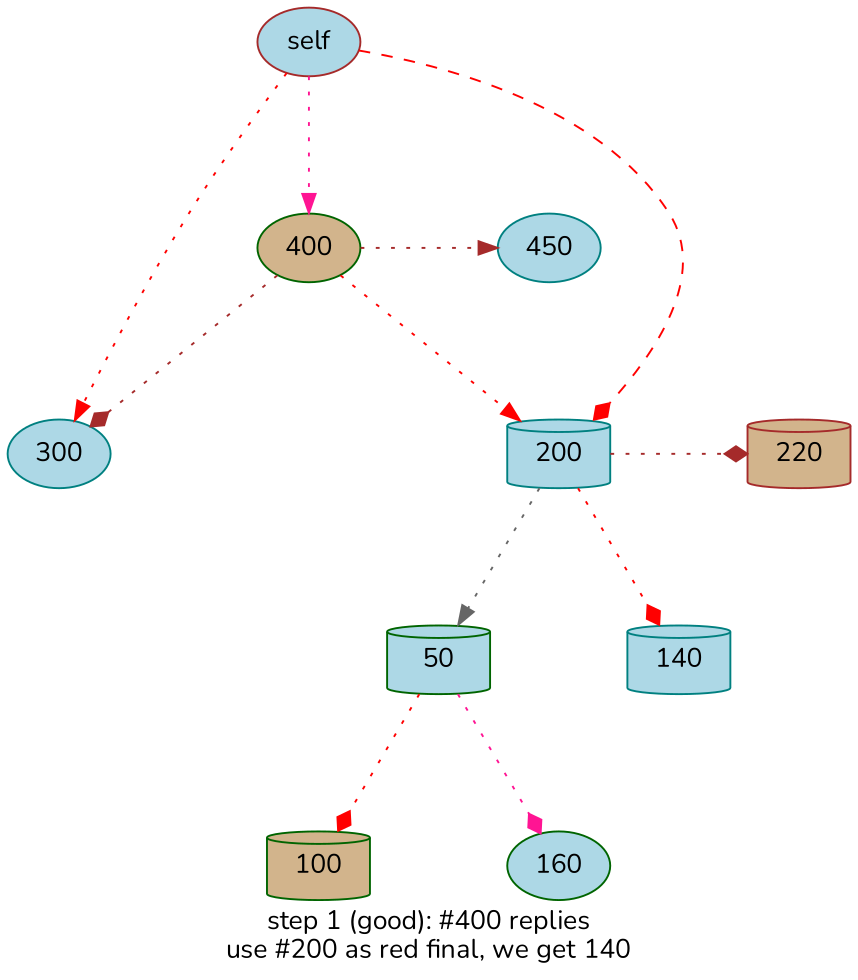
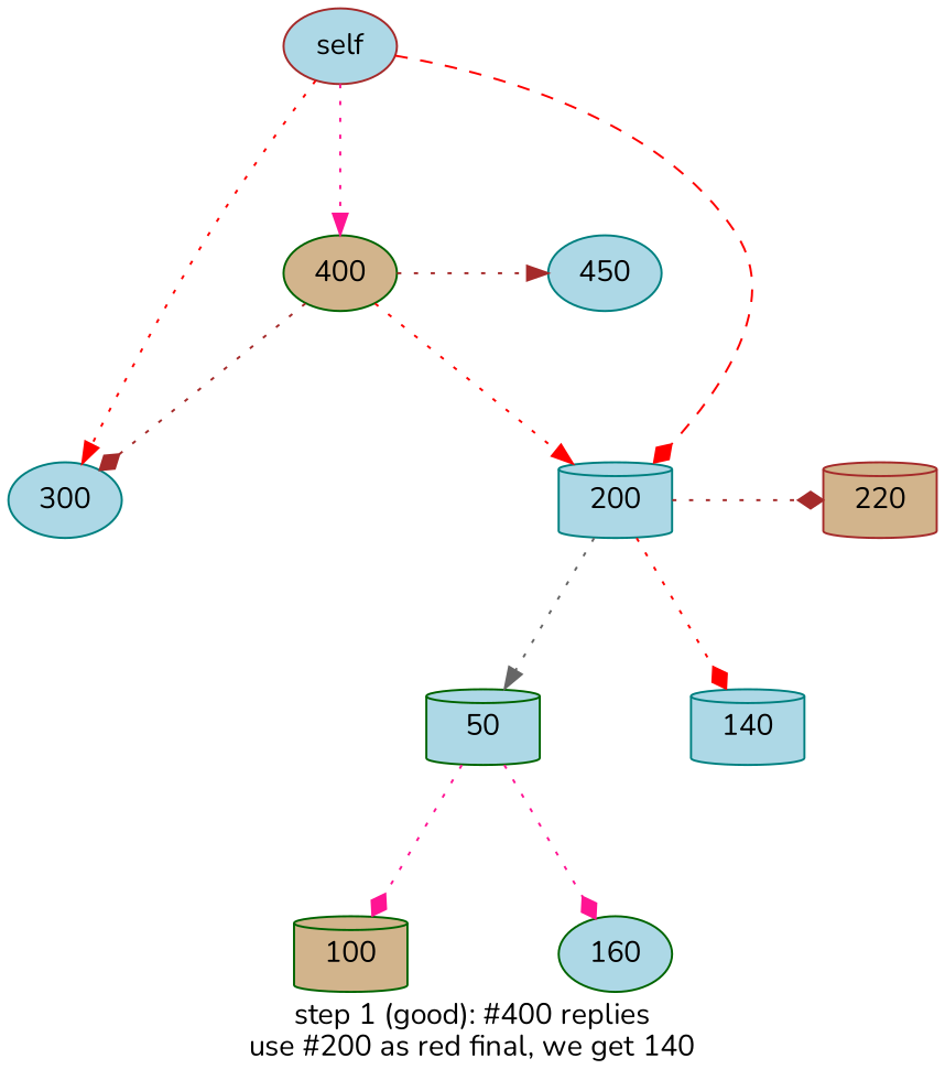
  digraph {
    fontname=Nunito
    label="step 1 (good): #400 replies\nuse #200 as red final, we get 140"
    nodesep=1
    rankdir=TB
    ranksep=1
    node [color=darkgreen fillcolor=lightblue fontname=Nunito shape=ellipse style=filled]
    edge [color=red fontname=Nunito style=dotted arrowhead=diamond]
    400 [fillcolor=tan]
    450 [color=teal]
    300 [color=teal]
    220 [color=brown fillcolor=tan shape=cylinder]
    200 [color=teal shape=cylinder]
    50 [shape=cylinder]
    140 [color=teal shape=cylinder]
    100 [fillcolor=tan shape=cylinder]
    160
    self [color=brown]
    subgraph sub_1 {
      rank=same
      400
      450
    }
    subgraph sub_2 {
      rank=same
      300
      220
      200
    }
    400 -> 450 [color=brown arrowhead=""]
    400 -> 300 [color=brown]
    400 -> 200 [arrowhead=""]
    200 -> 220 [color=brown]
    200 -> 50 [color=gray40 arrowhead=""]
    200 -> 140
-   50 -> 100
+   50 -> 100 [color=deeppink]
    50 -> 160 [color=deeppink]
    self -> 400 [color=deeppink arrowhead=""]
    self -> 300 [arrowhead=""]
    self -> 200 [style=dashed]
  }
